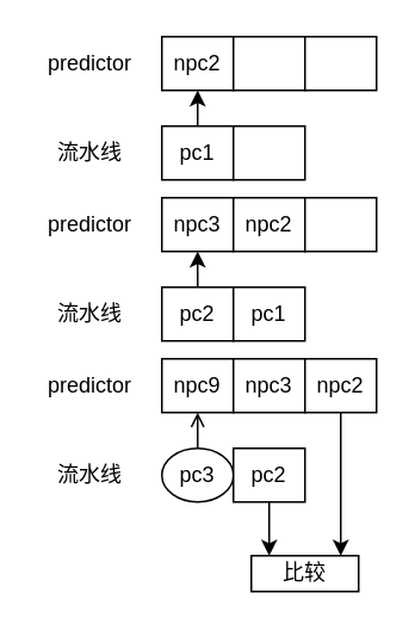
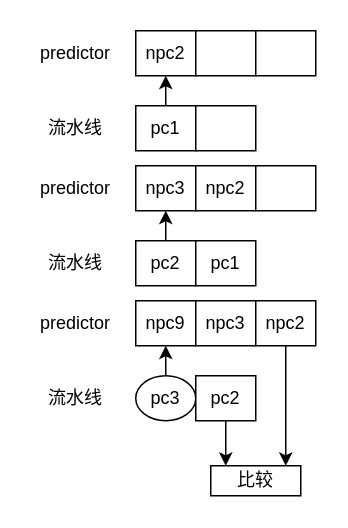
  <mxCell id="0" />
  <mxCell id="1" parent="0" />
  <mxCell id="2" value="npc2" style="rounded=0;whiteSpace=wrap;html=1;" parent="1" vertex="1"><mxGeometry x="90" y="20" width="40" height="30" as="geometry" /></mxCell>
  <mxCell id="3" value="" style="rounded=0;whiteSpace=wrap;html=1;" parent="1" vertex="1"><mxGeometry x="130" y="20" width="40" height="30" as="geometry" /></mxCell>
  <mxCell id="4" value="predictor" style="text;html=1;strokeColor=none;fillColor=none;align=center;verticalAlign=middle;whiteSpace=wrap;rounded=0;" parent="1" vertex="1"><mxGeometry x="20" y="20" width="60" height="30" as="geometry" /></mxCell>
  <mxCell id="5" style="edgeStyle=none;html=1;exitX=0.5;exitY=0;exitDx=0;exitDy=0;entryX=0.5;entryY=1;entryDx=0;entryDy=0;" parent="1" source="6" target="2" edge="1"><mxGeometry relative="1" as="geometry" /></mxCell>
  <mxCell id="6" value="pc1" style="rounded=0;whiteSpace=wrap;html=1;" parent="1" vertex="1"><mxGeometry x="90" y="70" width="40" height="30" as="geometry" /></mxCell>
  <mxCell id="7" value="" style="rounded=0;whiteSpace=wrap;html=1;" parent="1" vertex="1"><mxGeometry x="130" y="70" width="40" height="30" as="geometry" /></mxCell>
  <mxCell id="8" value="流水线" style="text;html=1;strokeColor=none;fillColor=none;align=center;verticalAlign=middle;whiteSpace=wrap;rounded=0;" parent="1" vertex="1"><mxGeometry x="20" y="70" width="60" height="30" as="geometry" /></mxCell>
  <mxCell id="9" value="" style="rounded=0;whiteSpace=wrap;html=1;" parent="1" vertex="1"><mxGeometry x="170" y="20" width="40" height="30" as="geometry" /></mxCell>
  <mxCell id="10" value="npc3" style="rounded=0;whiteSpace=wrap;html=1;" parent="1" vertex="1"><mxGeometry x="90" y="110" width="40" height="30" as="geometry" /></mxCell>
  <mxCell id="11" value="npc2" style="rounded=0;whiteSpace=wrap;html=1;" parent="1" vertex="1"><mxGeometry x="130" y="110" width="40" height="30" as="geometry" /></mxCell>
  <mxCell id="12" value="predictor" style="text;html=1;strokeColor=none;fillColor=none;align=center;verticalAlign=middle;whiteSpace=wrap;rounded=0;" parent="1" vertex="1"><mxGeometry x="20" y="110" width="60" height="30" as="geometry" /></mxCell>
  <mxCell id="13" style="edgeStyle=none;html=1;exitX=0.5;exitY=0;exitDx=0;exitDy=0;entryX=0.5;entryY=1;entryDx=0;entryDy=0;" parent="1" source="14" target="10" edge="1"><mxGeometry relative="1" as="geometry" /></mxCell>
  <mxCell id="14" value="pc2" style="rounded=0;whiteSpace=wrap;html=1;" parent="1" vertex="1"><mxGeometry x="90" y="160" width="40" height="30" as="geometry" /></mxCell>
  <mxCell id="15" value="pc1" style="rounded=0;whiteSpace=wrap;html=1;" parent="1" vertex="1"><mxGeometry x="130" y="160" width="40" height="30" as="geometry" /></mxCell>
  <mxCell id="16" value="流水线" style="text;html=1;strokeColor=none;fillColor=none;align=center;verticalAlign=middle;whiteSpace=wrap;rounded=0;" parent="1" vertex="1"><mxGeometry x="20" y="160" width="60" height="30" as="geometry" /></mxCell>
  <mxCell id="17" value="" style="rounded=0;whiteSpace=wrap;html=1;" parent="1" vertex="1"><mxGeometry x="170" y="110" width="40" height="30" as="geometry" /></mxCell>
  <mxCell id="18" value="npc9" style="rounded=0;whiteSpace=wrap;html=1;" parent="1" vertex="1"><mxGeometry x="90" y="200" width="40" height="30" as="geometry" /></mxCell>
  <mxCell id="19" value="npc3" style="rounded=0;whiteSpace=wrap;html=1;" parent="1" vertex="1"><mxGeometry x="130" y="200" width="40" height="30" as="geometry" /></mxCell>
  <mxCell id="20" value="predictor" style="text;html=1;strokeColor=none;fillColor=none;align=center;verticalAlign=middle;whiteSpace=wrap;rounded=0;" parent="1" vertex="1"><mxGeometry x="20" y="200" width="60" height="30" as="geometry" /></mxCell>
- <mxCell id="21" style="edgeStyle=none;html=1;exitX=0.5;exitY=0;exitDx=0;exitDy=0;entryX=0.5;entryY=1;entryDx=0;entryDy=0;endArrow=open;" parent="1" source="22" target="18" edge="1"><mxGeometry relative="1" as="geometry" /></mxCell>
+ <mxCell id="21" style="edgeStyle=none;html=1;exitX=0.5;exitY=0;exitDx=0;exitDy=0;entryX=0.5;entryY=1;entryDx=0;entryDy=0;" parent="1" source="22" target="18" edge="1"><mxGeometry relative="1" as="geometry" /></mxCell>
  <mxCell id="22" value="pc3" style="ellipse;whiteSpace=wrap;html=1;" parent="1" vertex="1"><mxGeometry x="90" y="250" width="40" height="30" as="geometry" /></mxCell>
  <mxCell id="23" style="edgeStyle=none;html=1;exitX=0.5;exitY=1;exitDx=0;exitDy=0;" parent="1" source="24" edge="1"><mxGeometry relative="1" as="geometry"><mxPoint x="150" y="310" as="targetPoint" /></mxGeometry></mxCell>
  <mxCell id="24" value="pc2" style="rounded=0;whiteSpace=wrap;html=1;" parent="1" vertex="1"><mxGeometry x="130" y="250" width="40" height="30" as="geometry" /></mxCell>
  <mxCell id="25" value="流水线" style="text;html=1;strokeColor=none;fillColor=none;align=center;verticalAlign=middle;whiteSpace=wrap;rounded=0;" parent="1" vertex="1"><mxGeometry x="20" y="250" width="60" height="30" as="geometry" /></mxCell>
  <mxCell id="26" style="edgeStyle=none;html=1;exitX=0.5;exitY=1;exitDx=0;exitDy=0;" parent="1" source="27" edge="1"><mxGeometry relative="1" as="geometry"><mxPoint x="190" y="310" as="targetPoint" /></mxGeometry></mxCell>
  <mxCell id="27" value="npc2" style="rounded=0;whiteSpace=wrap;html=1;" parent="1" vertex="1"><mxGeometry x="170" y="200" width="40" height="30" as="geometry" /></mxCell>
  <mxCell id="28" value="比较" style="rounded=0;whiteSpace=wrap;html=1;" parent="1" vertex="1"><mxGeometry x="140" y="310" width="60" height="20" as="geometry" /></mxCell>
